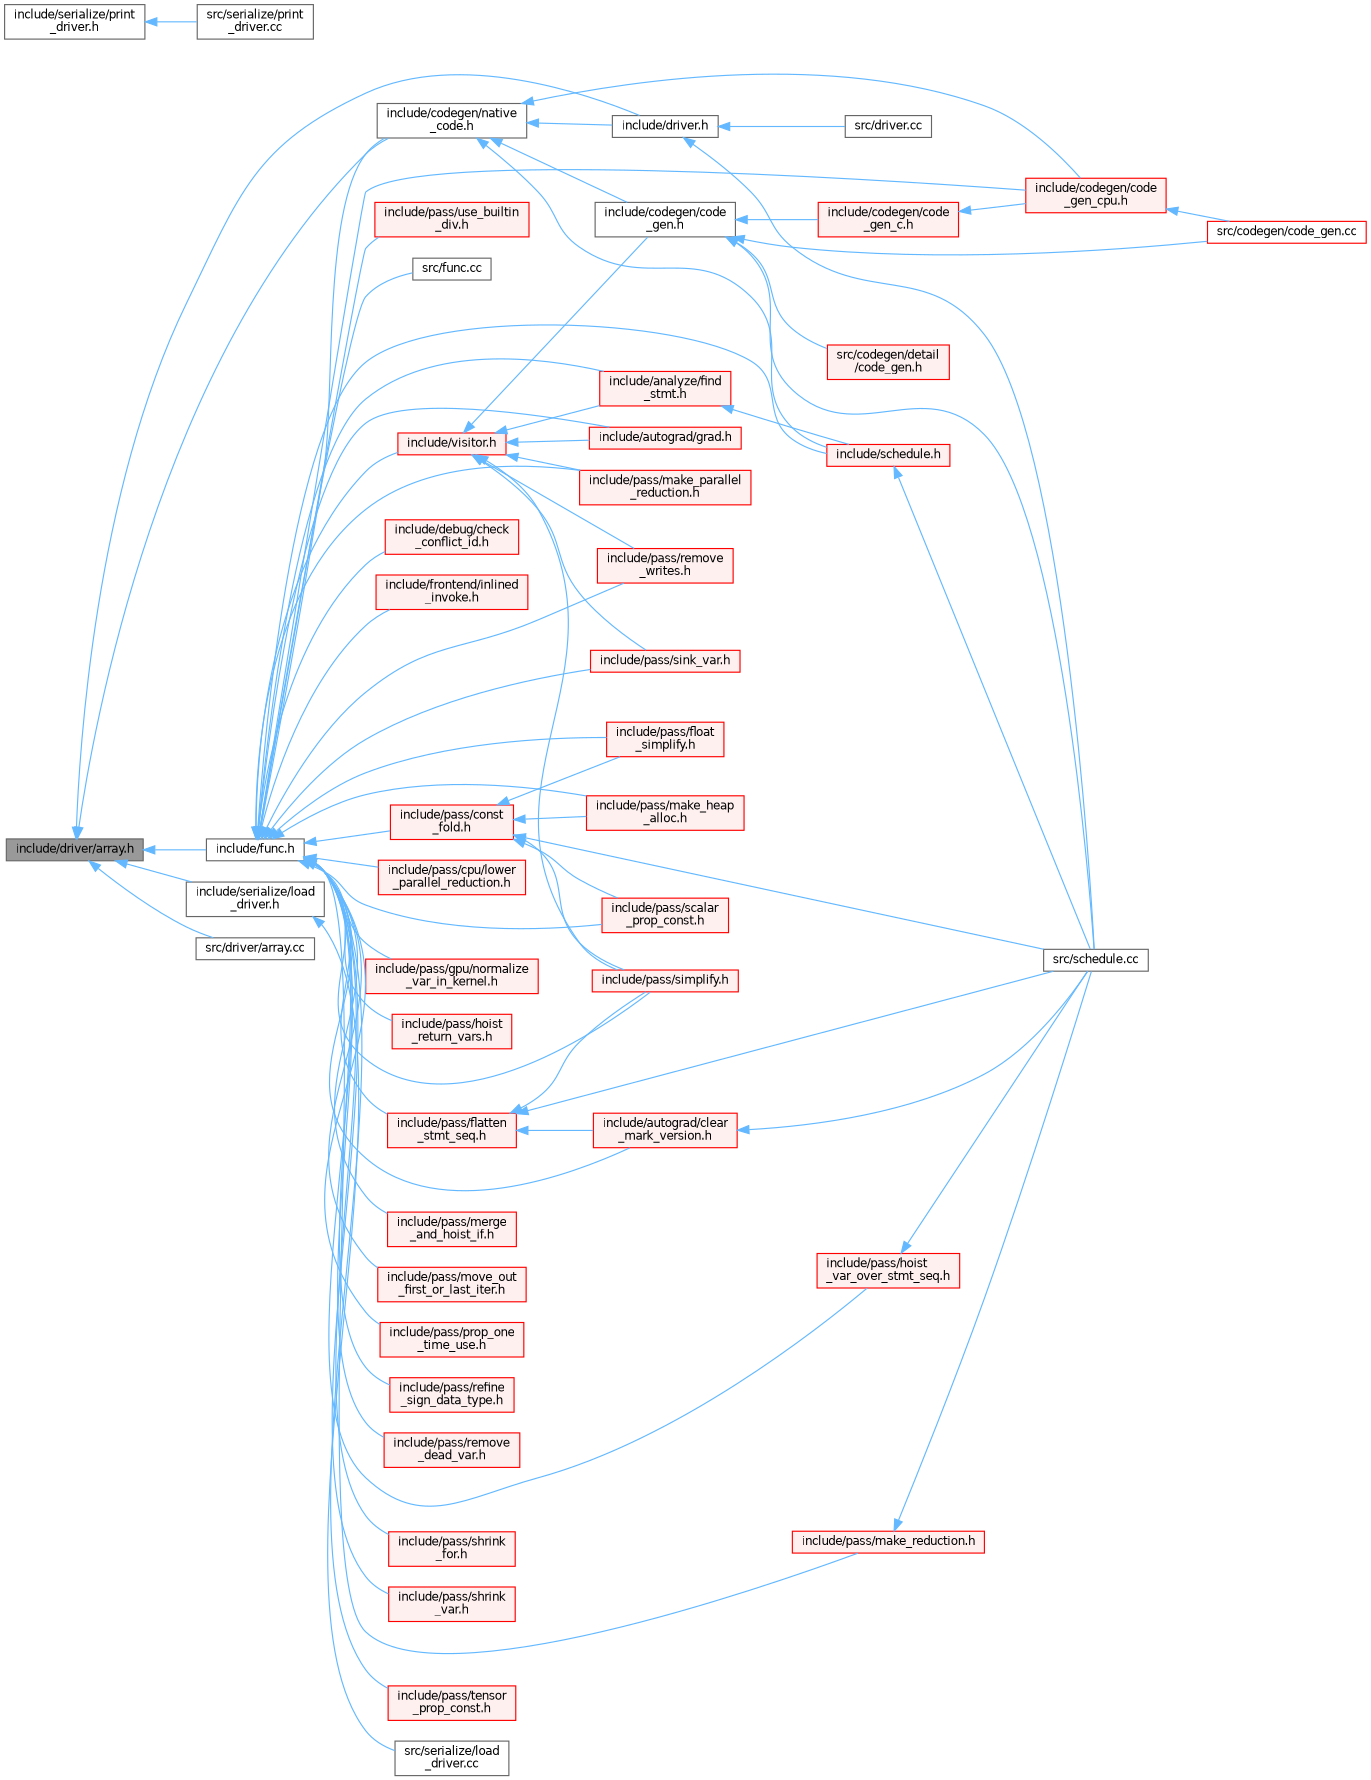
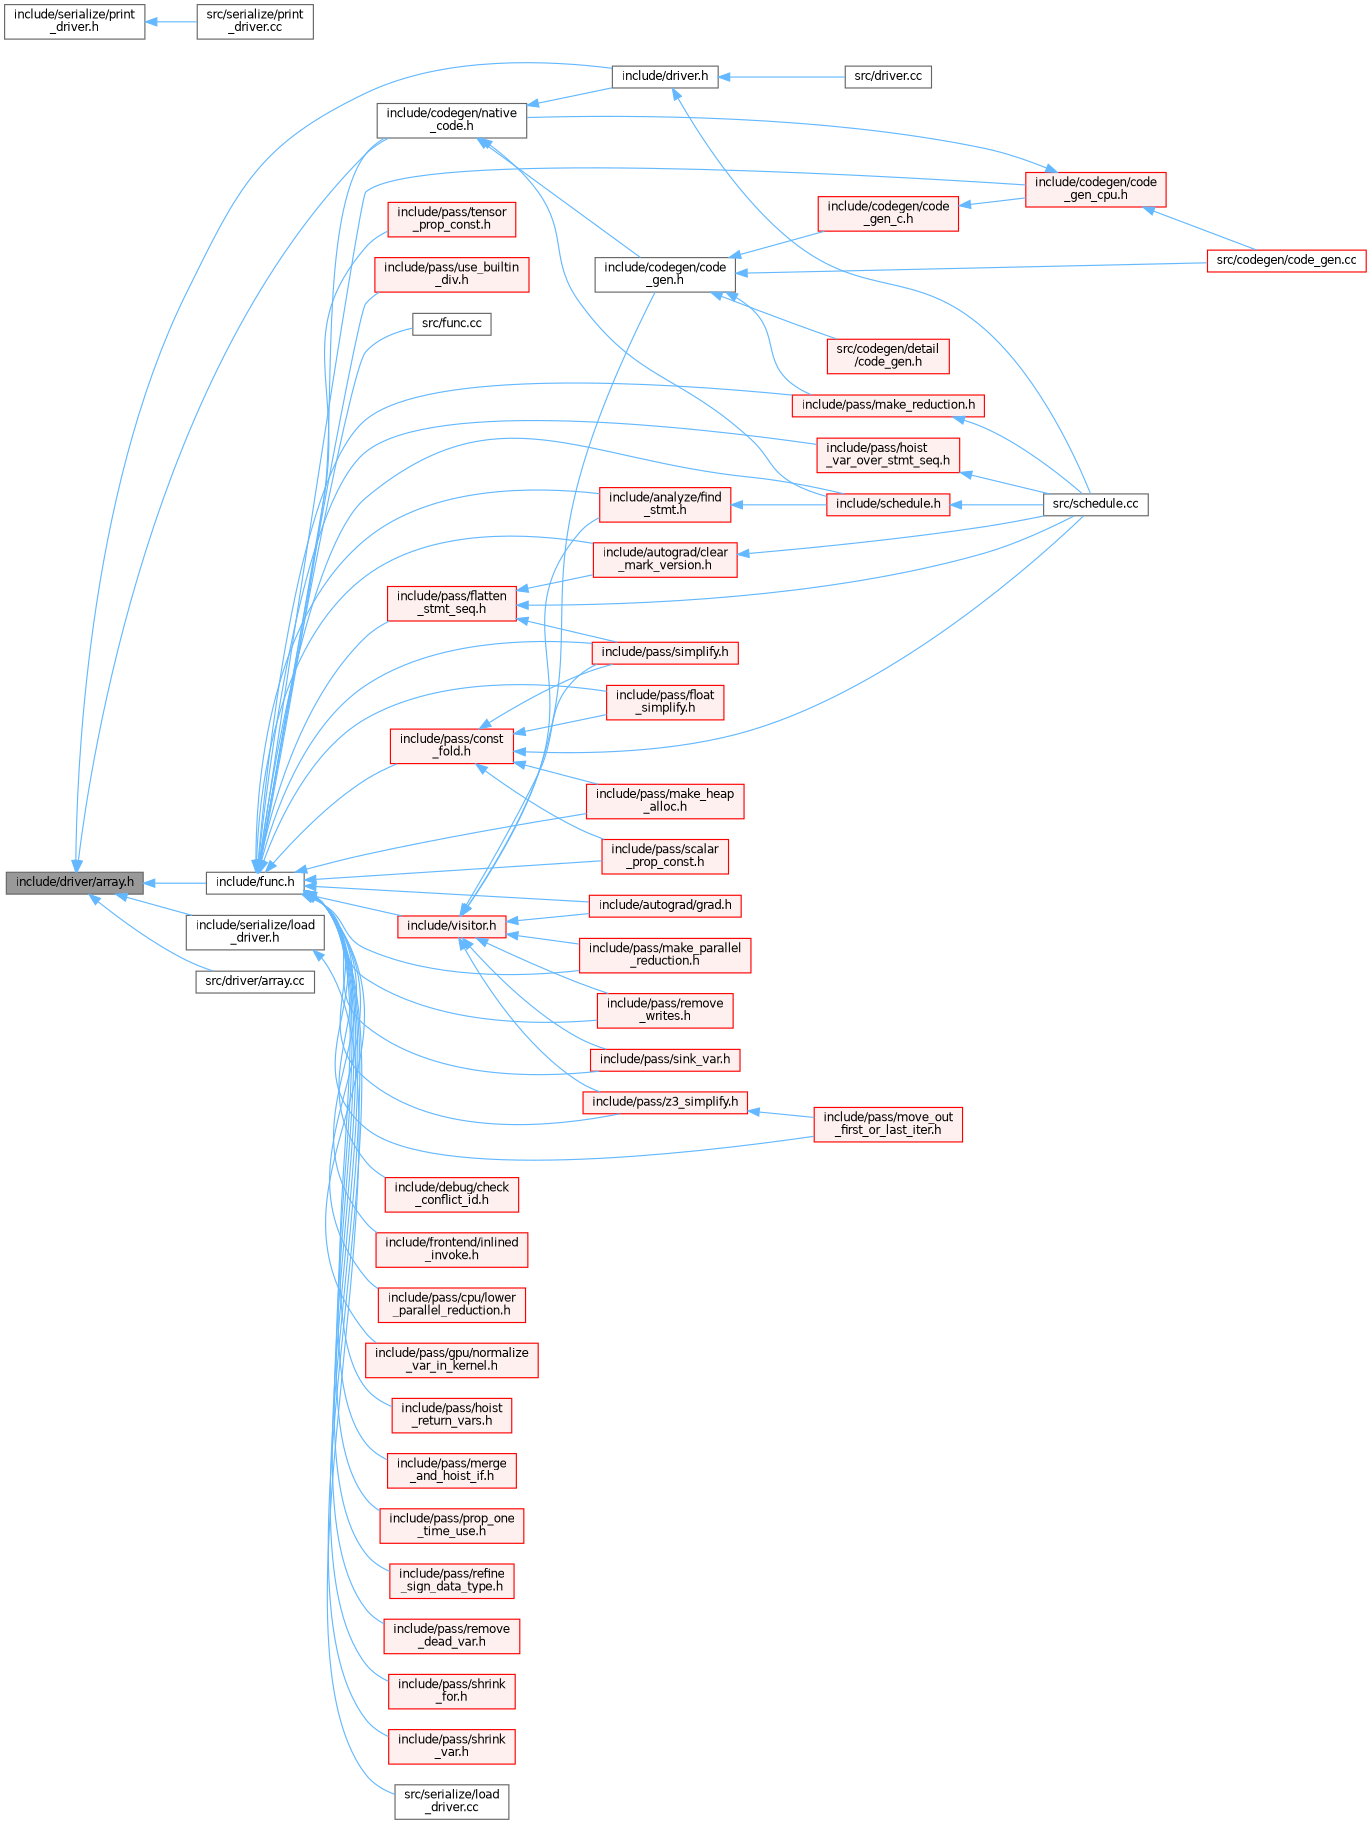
  digraph {
    rankdir=LR
    node [color=red fillcolor="#FFF0F0" fontname=Helvetica fontsize=10 shape=box style=filled]
    edge [color=steelblue1 dir=back fontname=Helvetica fontsize=10 labelfontname=Helvetica labelfontsize=10 style=solid]
    n1 [color=gray40 fillcolor=grey60 fontcolor=black height=0.2 label="include/driver/array.h" width=0.4]
    n2 [color=grey40 fillcolor=white height=0.2 label="include/codegen/native\l_code.h" width=0.4]
    n3 [color=grey40 fillcolor=white height=0.2 label="include/driver.h" width=0.4]
    n4 [color=grey40 fillcolor=white height=0.2 label="include/func.h" width=0.4]
    n5 [color=grey40 fillcolor=white height=0.2 label="include/serialize/load\l_driver.h" width=0.4]
    n6 [color=grey40 fillcolor=white height=0.2 label="src/driver/array.cc" width=0.4]
    n7 [color=grey40 fillcolor=white height=0.2 label="include/codegen/code\l_gen.h" width=0.4]
    n8 [height=0.2 label="include/codegen/code\l_gen_cpu.h" width=0.4]
    n9 [height=0.2 label="include/schedule.h" width=0.4]
    n10 [color=grey40 fillcolor=white height=0.2 label="src/schedule.cc" width=0.4]
    n11 [color=grey40 fillcolor=white height=0.2 label="src/driver.cc" width=0.4]
    n12 [height=0.2 label="include/analyze/find\l_stmt.h" width=0.4]
    n13 [height=0.2 label="include/autograd/clear\l_mark_version.h" width=0.4]
    n14 [height=0.2 label="include/autograd/grad.h" width=0.4]
    n15 [height=0.2 label="include/debug/check\l_conflict_id.h" width=0.4]
    n16 [height=0.2 label="include/frontend/inlined\l_invoke.h" width=0.4]
    n17 [height=0.2 label="include/pass/const\l_fold.h" width=0.4]
    n18 [height=0.2 label="include/pass/float\l_simplify.h" width=0.4]
    n19 [height=0.2 label="include/pass/make_heap\l_alloc.h" width=0.4]
    n20 [height=0.2 label="include/pass/scalar\l_prop_const.h" width=0.4]
    n21 [height=0.2 label="include/pass/simplify.h" width=0.4]
    n22 [height=0.2 label="include/pass/cpu/lower\l_parallel_reduction.h" width=0.4]
    n23 [height=0.2 label="include/pass/flatten\l_stmt_seq.h" width=0.4]
    n24 [height=0.2 label="include/pass/gpu/normalize\l_var_in_kernel.h" width=0.4]
    n25 [height=0.2 label="include/pass/hoist\l_return_vars.h" width=0.4]
    n26 [height=0.2 label="include/pass/hoist\l_var_over_stmt_seq.h" width=0.4]
    n27 [height=0.2 label="include/pass/make_parallel\l_reduction.h" width=0.4]
    n28 [height=0.2 label="include/pass/make_reduction.h" width=0.4]
    n29 [height=0.2 label="include/pass/merge\l_and_hoist_if.h" width=0.4]
    n30 [height=0.2 label="include/pass/move_out\l_first_or_last_iter.h" width=0.4]
    n31 [height=0.2 label="include/pass/prop_one\l_time_use.h" width=0.4]
    n32 [height=0.2 label="include/pass/refine\l_sign_data_type.h" width=0.4]
    n33 [height=0.2 label="include/pass/remove\l_dead_var.h" width=0.4]
    n34 [height=0.2 label="include/pass/remove\l_writes.h" width=0.4]
    n35 [height=0.2 label="include/pass/shrink\l_for.h" width=0.4]
    n36 [height=0.2 label="include/pass/shrink\l_var.h" width=0.4]
    n37 [height=0.2 label="include/pass/sink_var.h" width=0.4]
    n38 [height=0.2 label="include/pass/tensor\l_prop_const.h" width=0.4]
    n39 [height=0.2 label="include/pass/use_builtin\l_div.h" width=0.4]
+   n40 [height=0.2 label="include/pass/z3_simplify.h" width=0.4]
    n41 [height=0.2 label="include/visitor.h" width=0.4]
    n42 [color=grey40 fillcolor=white height=0.2 label="src/func.cc" width=0.4]
    n43 [color=grey40 fillcolor=white height=0.2 label="src/serialize/load\l_driver.cc" width=0.4]
    n44 [color=grey40 fillcolor=white height=0.2 label="include/serialize/print\l_driver.h" width=0.4]
    n45 [color=grey40 fillcolor=white height=0.2 label="src/serialize/print\l_driver.cc" width=0.4]
    n46 [height=0.2 label="include/codegen/code\l_gen_c.h" width=0.4]
    n47 [fillcolor=white height=0.2 label="src/codegen/code_gen.cc" width=0.4]
    n48 [height=0.2 label="src/codegen/detail\l/code_gen.h" width=0.4]
    n1 -> n2
    n1 -> n3
    n1 -> n4
    n1 -> n5
    n1 -> n6
    n2 -> n3
    n2 -> n7
-   n2 -> n8
+   n8 -> n2
    n2 -> n9
    n3 -> n10
    n3 -> n11
    n4 -> n2
    n4 -> n8
    n4 -> n9
    n4 -> n12
    n4 -> n13
    n4 -> n14
    n4 -> n15
    n4 -> n16
    n4 -> n17
    n4 -> n18
    n4 -> n19
    n4 -> n20
    n4 -> n21
    n4 -> n22
    n4 -> n23
    n4 -> n24
    n4 -> n25
    n4 -> n26
    n4 -> n27
    n4 -> n28
    n4 -> n29
    n4 -> n30
    n4 -> n31
    n4 -> n32
    n4 -> n33
    n4 -> n34
    n4 -> n35
    n4 -> n36
    n4 -> n37
    n4 -> n38
    n4 -> n39
+   n4 -> n40
    n4 -> n41
    n4 -> n42
    n5 -> n43
-   n7 -> n10
+   n7 -> n28
    n7 -> n46
    n7 -> n47
    n7 -> n48
    n8 -> n47
    n9 -> n10
    n12 -> n9
    n13 -> n10
    n17 -> n10
    n17 -> n18
    n17 -> n19
    n17 -> n20
    n17 -> n21
    n23 -> n10
    n23 -> n13
    n23 -> n21
    n26 -> n10
    n28 -> n10
+   n40 -> n30
    n41 -> n7
    n41 -> n12
    n41 -> n14
    n41 -> n21
    n41 -> n27
    n41 -> n34
    n41 -> n37
+   n41 -> n40
    n44 -> n45
    n46 -> n8
  }
